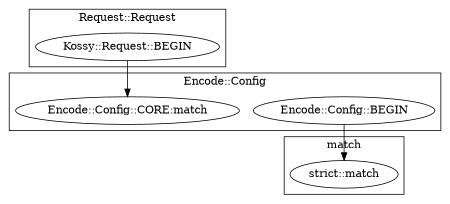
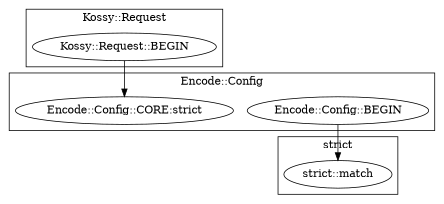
  digraph {
    fontname="DejaVu Serif"
    node [fontname="DejaVu Serif"]
    edge [fontname="DejaVu Serif"]
    n1 [label="strict::match"]
    "Kossy::Request::BEGIN"
    "Encode::Config::BEGIN"
-   "Encode::Config::CORE:match"
+   "Encode::Config::CORE:match" [label="Encode::Config::CORE:strict"]
    subgraph cluster_1 {
-     label=match
+     label="strict"
      n1
    }
    subgraph cluster_2 {
-     label="Request::Request"
+     label="Kossy::Request"
      "Kossy::Request::BEGIN"
    }
    subgraph cluster_3 {
      label="Encode::Config"
      "Encode::Config::BEGIN"
      "Encode::Config::CORE:match"
    }
    "Kossy::Request::BEGIN" -> "Encode::Config::CORE:match"
    "Encode::Config::BEGIN" -> n1
  }
